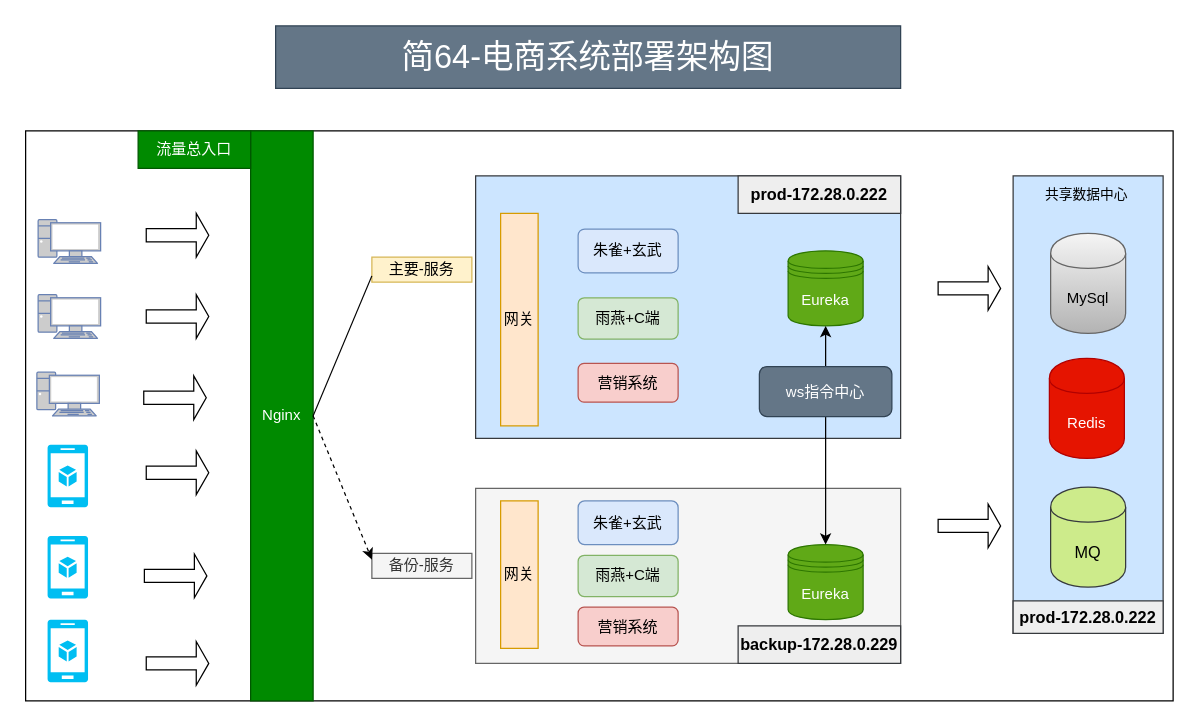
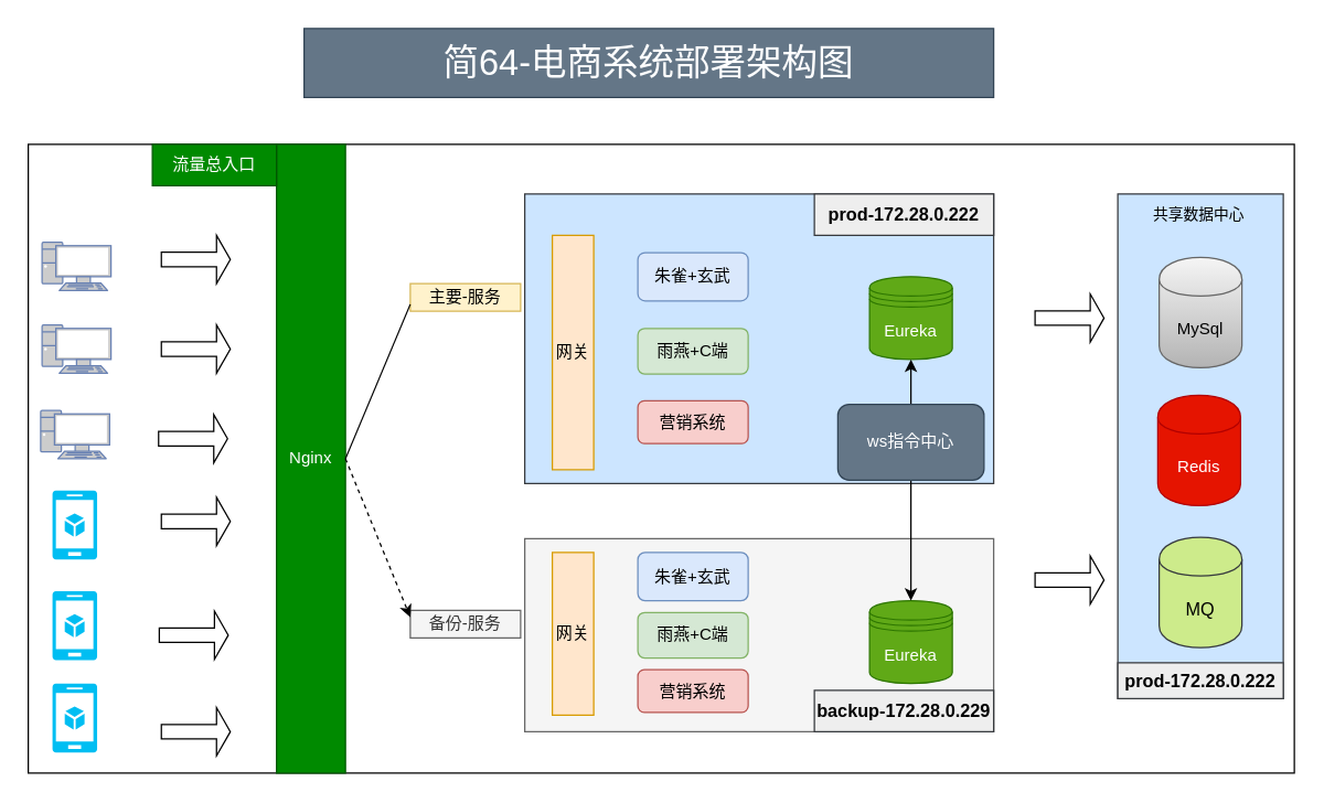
  <mxCell id="0" />
  <mxCell id="1" parent="0" />
  <mxCell id="2" value="" style="rounded=0;whiteSpace=wrap;html=1;" parent="1" vertex="1"><mxGeometry x="20" y="104" width="918" height="456" as="geometry" /></mxCell>
  <mxCell id="3" value="" style="rounded=0;whiteSpace=wrap;html=1;fillColor=#cce5ff;strokeColor=#36393d;" parent="1" vertex="1"><mxGeometry x="380" y="140" width="340" height="210" as="geometry" /></mxCell>
  <mxCell id="4" value="" style="rounded=0;whiteSpace=wrap;html=1;fillColor=#f5f5f5;strokeColor=#666666;fontColor=#333333;" parent="1" vertex="1"><mxGeometry x="380" y="390" width="340" height="140" as="geometry" /></mxCell>
  <mxCell id="5" value="网关" style="rounded=0;whiteSpace=wrap;html=1;fillColor=#ffe6cc;strokeColor=#d79b00;" parent="1" vertex="1"><mxGeometry x="400" y="170" width="30" height="170" as="geometry" /></mxCell>
  <mxCell id="6" value="主要-服务" style="text;html=1;strokeColor=#d6b656;fillColor=#fff2cc;align=center;verticalAlign=middle;whiteSpace=wrap;rounded=0;" parent="1" vertex="1"><mxGeometry x="297" y="205" width="80" height="20" as="geometry" /></mxCell>
  <mxCell id="7" value="备份-服务" style="text;html=1;strokeColor=#666666;fillColor=#f5f5f5;align=center;verticalAlign=middle;whiteSpace=wrap;rounded=0;fontColor=#333333;" parent="1" vertex="1"><mxGeometry x="297" y="442" width="80" height="20" as="geometry" /></mxCell>
  <mxCell id="8" value="网关" style="rounded=0;whiteSpace=wrap;html=1;fillColor=#ffe6cc;strokeColor=#d79b00;" parent="1" vertex="1"><mxGeometry x="400" y="400" width="30" height="118" as="geometry" /></mxCell>
  <mxCell id="9" value="Eureka" style="shape=datastore;whiteSpace=wrap;html=1;rounded=0;fillColor=#60a917;strokeColor=#2D7600;fontColor=#ffffff;" parent="1" vertex="1"><mxGeometry x="630" y="435" width="60" height="60" as="geometry" /></mxCell>
  <mxCell id="10" value="朱雀+玄武" style="rounded=1;whiteSpace=wrap;html=1;fillColor=#dae8fc;strokeColor=#6c8ebf;" parent="1" vertex="1"><mxGeometry x="462" y="182.5" width="80" height="35" as="geometry" /></mxCell>
  <mxCell id="11" value="雨燕+C端" style="rounded=1;whiteSpace=wrap;html=1;fillColor=#d5e8d4;strokeColor=#82b366;" parent="1" vertex="1"><mxGeometry x="462" y="237.5" width="80" height="33" as="geometry" /></mxCell>
  <mxCell id="12" value="Eureka" style="shape=datastore;whiteSpace=wrap;html=1;rounded=0;fillColor=#60a917;strokeColor=#2D7600;fontColor=#ffffff;" parent="1" vertex="1"><mxGeometry x="630" y="200" width="60" height="60" as="geometry" /></mxCell>
  <mxCell id="13" style="edgeStyle=orthogonalEdgeStyle;rounded=0;orthogonalLoop=1;jettySize=auto;html=1;exitX=0.5;exitY=0;exitDx=0;exitDy=0;" parent="1" source="15" target="12" edge="1"><mxGeometry relative="1" as="geometry" /></mxCell>
  <mxCell id="14" style="edgeStyle=orthogonalEdgeStyle;rounded=0;orthogonalLoop=1;jettySize=auto;html=1;exitX=0.5;exitY=1;exitDx=0;exitDy=0;entryX=0.5;entryY=0;entryDx=0;entryDy=0;" parent="1" source="15" target="9" edge="1"><mxGeometry relative="1" as="geometry" /></mxCell>
- <mxCell id="15" value="ws指令中心" style="rounded=1;whiteSpace=wrap;html=1;fillColor=#647687;strokeColor=#314354;fontColor=#ffffff;" parent="1" vertex="1"><mxGeometry x="607" y="292.5" width="106" height="40" as="geometry" /></mxCell>
+ <mxCell id="15" value="ws指令中心" style="rounded=1;whiteSpace=wrap;html=1;fillColor=#647687;strokeColor=#314354;fontColor=#ffffff;" parent="1" vertex="1"><mxGeometry x="607" y="292.5" width="106" height="55" as="geometry" /></mxCell>
  <mxCell id="16" value="Nginx" style="rounded=0;whiteSpace=wrap;html=1;fillColor=#008a00;strokeColor=#005700;fontColor=#ffffff;" parent="1" vertex="1"><mxGeometry x="200" y="104" width="50" height="456" as="geometry" /></mxCell>
  <mxCell id="17" value="流量总入口" style="text;html=1;strokeColor=#005700;fillColor=#008a00;align=center;verticalAlign=middle;whiteSpace=wrap;rounded=0;fontColor=#ffffff;" parent="1" vertex="1"><mxGeometry x="110" y="104" width="90" height="30" as="geometry" /></mxCell>
  <mxCell id="18" value="" style="fontColor=#0066CC;verticalAlign=top;verticalLabelPosition=bottom;labelPosition=center;align=center;html=1;outlineConnect=0;fillColor=#CCCCCC;strokeColor=#6881B3;gradientColor=none;gradientDirection=north;strokeWidth=2;shape=mxgraph.networks.pc;rounded=0;" parent="1" vertex="1"><mxGeometry x="30" y="175" width="50" height="35" as="geometry" /></mxCell>
  <mxCell id="19" value="" style="fontColor=#0066CC;verticalAlign=top;verticalLabelPosition=bottom;labelPosition=center;align=center;html=1;outlineConnect=0;fillColor=#CCCCCC;strokeColor=#6881B3;gradientColor=none;gradientDirection=north;strokeWidth=2;shape=mxgraph.networks.pc;rounded=0;" parent="1" vertex="1"><mxGeometry x="30" y="235" width="50" height="35" as="geometry" /></mxCell>
  <mxCell id="20" value="" style="fontColor=#0066CC;verticalAlign=top;verticalLabelPosition=bottom;labelPosition=center;align=center;html=1;outlineConnect=0;fillColor=#CCCCCC;strokeColor=#6881B3;gradientColor=none;gradientDirection=north;strokeWidth=2;shape=mxgraph.networks.pc;rounded=0;" parent="1" vertex="1"><mxGeometry x="29" y="297" width="50" height="35" as="geometry" /></mxCell>
  <mxCell id="21" value="" style="verticalLabelPosition=bottom;html=1;verticalAlign=top;align=center;strokeColor=none;fillColor=#00BEF2;shape=mxgraph.azure.mobile_services;pointerEvents=1;rounded=0;" parent="1" vertex="1"><mxGeometry x="37.5" y="355" width="32.5" height="50" as="geometry" /></mxCell>
  <mxCell id="22" value="" style="verticalLabelPosition=bottom;html=1;verticalAlign=top;align=center;strokeColor=none;fillColor=#00BEF2;shape=mxgraph.azure.mobile_services;pointerEvents=1;rounded=0;" parent="1" vertex="1"><mxGeometry x="37.5" y="428" width="32.5" height="50" as="geometry" /></mxCell>
  <mxCell id="23" value="" style="verticalLabelPosition=bottom;html=1;verticalAlign=top;align=center;strokeColor=none;fillColor=#00BEF2;shape=mxgraph.azure.mobile_services;pointerEvents=1;rounded=0;" parent="1" vertex="1"><mxGeometry x="37.5" y="495" width="32.5" height="50" as="geometry" /></mxCell>
  <mxCell id="24" value="" style="shape=singleArrow;whiteSpace=wrap;html=1;rounded=0;fillColor=none;gradientColor=none;" parent="1" vertex="1"><mxGeometry x="116.5" y="170" width="50" height="35" as="geometry" /></mxCell>
  <mxCell id="25" value="" style="shape=singleArrow;whiteSpace=wrap;html=1;rounded=0;fillColor=none;gradientColor=none;" parent="1" vertex="1"><mxGeometry x="116.5" y="235" width="50" height="35" as="geometry" /></mxCell>
  <mxCell id="26" value="" style="shape=singleArrow;whiteSpace=wrap;html=1;rounded=0;fillColor=none;gradientColor=none;" parent="1" vertex="1"><mxGeometry x="114.5" y="300" width="50" height="35" as="geometry" /></mxCell>
  <mxCell id="27" value="" style="shape=singleArrow;whiteSpace=wrap;html=1;rounded=0;fillColor=none;gradientColor=none;" parent="1" vertex="1"><mxGeometry x="116.5" y="360" width="50" height="35" as="geometry" /></mxCell>
  <mxCell id="28" value="" style="shape=singleArrow;whiteSpace=wrap;html=1;rounded=0;fillColor=none;gradientColor=none;" parent="1" vertex="1"><mxGeometry x="115" y="442.5" width="50" height="35" as="geometry" /></mxCell>
  <mxCell id="29" value="" style="shape=singleArrow;whiteSpace=wrap;html=1;rounded=0;fillColor=none;gradientColor=none;" parent="1" vertex="1"><mxGeometry x="116.5" y="512.5" width="50" height="35" as="geometry" /></mxCell>
  <mxCell id="30" value="简64-电商系统部署架构图" style="text;html=1;fillColor=#647687;align=center;verticalAlign=middle;whiteSpace=wrap;rounded=0;fontSize=26;strokeColor=#314354;fontColor=#ffffff;" parent="1" vertex="1"><mxGeometry x="220" y="20" width="500" height="50" as="geometry" /></mxCell>
  <mxCell id="31" value="营销系统" style="rounded=1;whiteSpace=wrap;html=1;fillColor=#f8cecc;strokeColor=#b85450;" parent="1" vertex="1"><mxGeometry x="462" y="290" width="80" height="31" as="geometry" /></mxCell>
  <mxCell id="32" value="朱雀+玄武" style="rounded=1;whiteSpace=wrap;html=1;fillColor=#dae8fc;strokeColor=#6c8ebf;" parent="1" vertex="1"><mxGeometry x="462" y="400" width="80" height="35" as="geometry" /></mxCell>
  <mxCell id="33" value="雨燕+C端" style="rounded=1;whiteSpace=wrap;html=1;fillColor=#d5e8d4;strokeColor=#82b366;" parent="1" vertex="1"><mxGeometry x="462" y="443.5" width="80" height="33" as="geometry" /></mxCell>
  <mxCell id="34" value="营销系统" style="rounded=1;whiteSpace=wrap;html=1;fillColor=#f8cecc;strokeColor=#b85450;" parent="1" vertex="1"><mxGeometry x="462" y="485" width="80" height="31" as="geometry" /></mxCell>
  <mxCell id="35" value="prod-172.28.0.222" style="text;html=1;strokeColor=#36393d;fillColor=#eeeeee;align=center;verticalAlign=middle;whiteSpace=wrap;rounded=0;fontSize=13;fontStyle=1" parent="1" vertex="1"><mxGeometry x="590" y="140" width="130" height="30" as="geometry" /></mxCell>
  <mxCell id="36" value="backup-172.28.0.229" style="text;html=1;strokeColor=#36393d;fillColor=#eeeeee;align=center;verticalAlign=middle;whiteSpace=wrap;rounded=0;fontSize=13;fontStyle=1" parent="1" vertex="1"><mxGeometry x="590" y="500" width="130" height="30" as="geometry" /></mxCell>
  <mxCell id="37" value="" style="rounded=0;whiteSpace=wrap;html=1;fillColor=#cce5ff;fontSize=17;strokeColor=#36393d;" parent="1" vertex="1"><mxGeometry x="810" y="140" width="120" height="366" as="geometry" /></mxCell>
  <mxCell id="38" value="共享数据中心" style="text;html=1;align=center;verticalAlign=middle;whiteSpace=wrap;rounded=0;fontSize=11;strokeColor=none;" parent="1" vertex="1"><mxGeometry x="829" y="140" width="80" height="30" as="geometry" /></mxCell>
  <mxCell id="39" value="" style="shape=singleArrow;whiteSpace=wrap;html=1;rounded=0;fillColor=none;gradientColor=none;" parent="1" vertex="1"><mxGeometry x="750" y="212.5" width="50" height="35" as="geometry" /></mxCell>
  <mxCell id="40" value="" style="shape=singleArrow;whiteSpace=wrap;html=1;rounded=0;fillColor=none;gradientColor=none;" parent="1" vertex="1"><mxGeometry x="750" y="402.5" width="50" height="35" as="geometry" /></mxCell>
  <mxCell id="41" value="" style="endArrow=none;html=1;fontSize=13;exitX=1;exitY=0.5;exitDx=0;exitDy=0;entryX=0;entryY=0.75;entryDx=0;entryDy=0;" parent="1" source="16" target="6" edge="1"><mxGeometry width="50" height="50" relative="1" as="geometry"><mxPoint x="260" y="320" as="sourcePoint" /><mxPoint x="310" y="270" as="targetPoint" /></mxGeometry></mxCell>
  <mxCell id="42" value="" style="endArrow=classic;html=1;fontSize=13;exitX=1;exitY=0.5;exitDx=0;exitDy=0;entryX=0;entryY=0.25;entryDx=0;entryDy=0;dashed=1;" parent="1" source="16" target="7" edge="1"><mxGeometry width="50" height="50" relative="1" as="geometry"><mxPoint x="250" y="430" as="sourcePoint" /><mxPoint x="300" y="380" as="targetPoint" /></mxGeometry></mxCell>
  <mxCell id="43" value="MQ" style="shape=cylinder;whiteSpace=wrap;html=1;boundedLbl=1;backgroundOutline=1;rounded=0;fillColor=#cdeb8b;fontSize=13;strokeColor=#36393d;" parent="1" vertex="1"><mxGeometry x="840" y="389" width="60" height="80" as="geometry" /></mxCell>
  <mxCell id="44" value="prod-172.28.0.222" style="text;html=1;strokeColor=#36393d;fillColor=#eeeeee;align=center;verticalAlign=middle;whiteSpace=wrap;rounded=0;fontSize=13;fontStyle=1" parent="1" vertex="1"><mxGeometry x="810" y="480" width="120" height="26" as="geometry" /></mxCell>
  <mxCell id="45" value="Redis" style="shape=cylinder;whiteSpace=wrap;html=1;boundedLbl=1;backgroundOutline=1;rounded=0;fillColor=#e51400;rotation=0;strokeColor=#B20000;fontColor=#ffffff;" parent="1" vertex="1"><mxGeometry x="839" y="286" width="60" height="80" as="geometry" /></mxCell>
  <mxCell id="46" value="MySql" style="shape=cylinder;whiteSpace=wrap;html=1;boundedLbl=1;backgroundOutline=1;rounded=0;fillColor=#f5f5f5;strokeColor=#666666;gradientColor=#b3b3b3;" parent="1" vertex="1"><mxGeometry x="840" y="186" width="60" height="80" as="geometry" /></mxCell>
